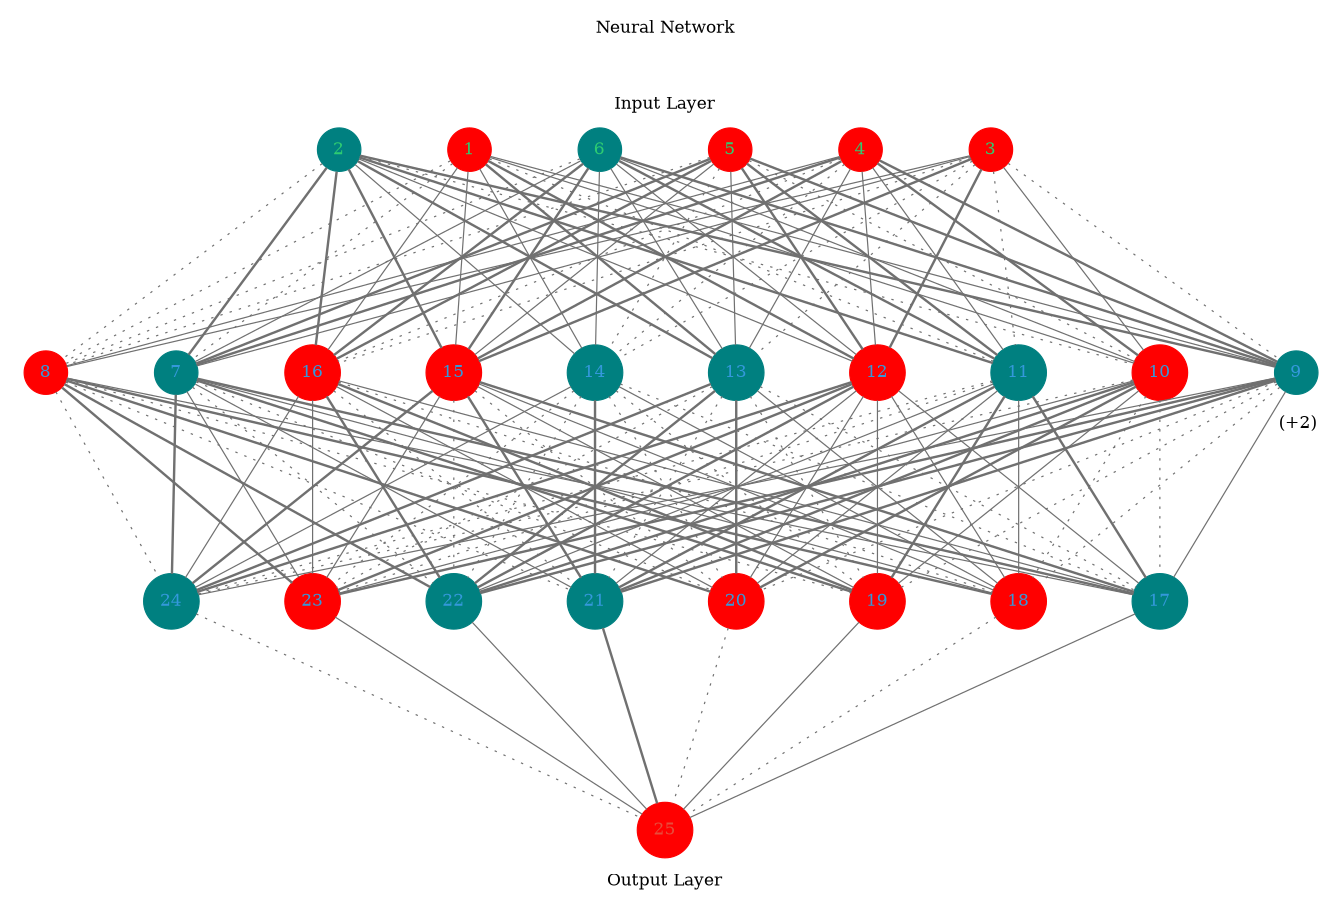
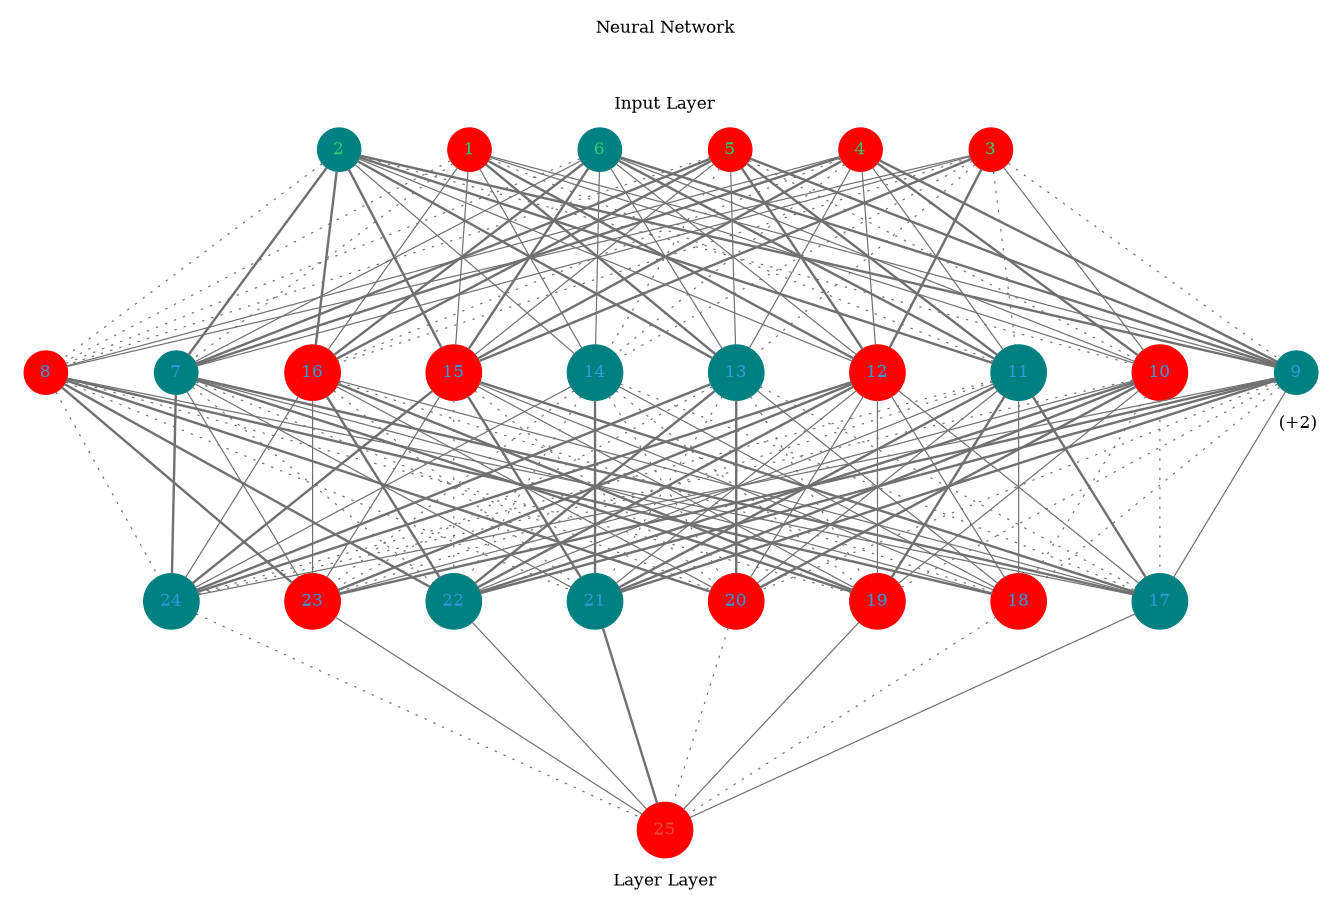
  digraph {
    arrowShape=none
    nodesep=1
    ranksep=2
    splines=false
    node [color=red fontcolor="#3498db" shape=circle style=filled]
    edge [arrowhead=none color="#707070" style=bold]
    1 [fontcolor="#2ecc71"]
    2 [color=teal fontcolor="#2ecc71"]
    3 [fontcolor="#2ecc71"]
    4 [fontcolor="#2ecc71"]
    5 [fontcolor="#2ecc71"]
    6 [color=teal fontcolor="#2ecc71"]
    7 [color=teal]
    8
    9 [color=teal]
    10
    11 [color=teal]
    12
    13 [color=teal]
    14 [color=teal]
    15
    16
    17 [color=teal]
    18
    19
    20
    21 [color=teal]
    22 [color=teal]
    23
    24 [color=teal]
    25 [fontcolor="#e74c3c"]
    subgraph cluster_1 {
      color=white
      label="Neural Network\n\n\n\nInput Layer"
      rank=same
      1
      2
      3
      4
      5
      6
    }
    subgraph cluster_2 {
      color=white
      label=" (+2)"
      labeljust=right
      labelloc=b
      rank=same
      7
      8
      9
      10
      11
      12
      13
      14
      15
      16
    }
    subgraph cluster_3 {
      color=white
      labeljust=right
      labelloc=b
      rank=same
      17
      18
      19
      20
      21
      22
      23
      24
    }
    subgraph cluster_4 {
      color=white
-     label="Output Layer"
+     label="Layer Layer"
      labeljust=1
      labelloc=bottom
      rank=same
      25
    }
    1 -> 7 [style=dotted]
    1 -> 8 [style=dotted]
    1 -> 9 [style=solid]
    1 -> 10 [style=solid]
    1 -> 11 [style=dotted]
    1 -> 12
    1 -> 13
    1 -> 14 [style=solid]
    1 -> 15 [style=solid]
    1 -> 16 [style=solid]
    2 -> 7
    2 -> 8 [style=dotted]
    2 -> 9
    2 -> 10 [style=dotted]
    2 -> 11
    2 -> 12 [style=solid]
    2 -> 13
    2 -> 14 [style=solid]
    2 -> 15
    2 -> 16
    3 -> 7 [style=solid]
    3 -> 8 [style=solid]
    3 -> 9 [style=dotted]
    3 -> 10 [style=solid]
    3 -> 11 [style=dotted]
    3 -> 12
    3 -> 13 [style=dotted]
    3 -> 14 [style=dotted]
    3 -> 15
    3 -> 16 [style=dotted]
    4 -> 7
    4 -> 8 [style=solid]
    4 -> 9
    4 -> 10
    4 -> 11 [style=solid]
    4 -> 12 [style=solid]
    4 -> 13 [style=solid]
    4 -> 14 [style=dotted]
    4 -> 15
    4 -> 16 [style=dotted]
    5 -> 7
    5 -> 8 [style=dotted]
    5 -> 9
    5 -> 10 [style=dotted]
    5 -> 11
    5 -> 12
    5 -> 13 [style=solid]
    5 -> 14 [style=dotted]
    5 -> 15 [style=solid]
    5 -> 16
    6 -> 7 [style=solid]
    6 -> 8 [style=dotted]
    6 -> 9
    6 -> 10 [style=solid]
    6 -> 11
    6 -> 12 [style=solid]
    6 -> 13 [style=solid]
    6 -> 14 [style=solid]
    6 -> 15
    6 -> 16
    7 -> 17
    7 -> 18 [style=solid]
    7 -> 19
    7 -> 20 [style=dotted]
    7 -> 21 [style=solid]
    7 -> 22 [style=dotted]
    7 -> 23 [style=solid]
    7 -> 24
    8 -> 17 [style=solid]
    8 -> 18
    8 -> 19 [style=dotted]
    8 -> 20
    8 -> 21 [style=dotted]
    8 -> 22
    8 -> 23
    8 -> 24 [style=dotted]
    9 -> 17 [style=solid]
    9 -> 18 [style=dotted]
    9 -> 19 [style=dotted]
    9 -> 20 [style=dotted]
    9 -> 21
    9 -> 22
    9 -> 23
    9 -> 24 [style=solid]
    10 -> 17 [style=dotted]
    10 -> 18 [style=dotted]
    10 -> 19 [style=solid]
    10 -> 20
    10 -> 21
    10 -> 22
    10 -> 23 [style=solid]
    10 -> 24 [style=dotted]
    11 -> 17
    11 -> 18 [style=solid]
    11 -> 19
    11 -> 20 [style=solid]
    11 -> 21
    11 -> 22 [style=solid]
    11 -> 23 [style=dotted]
    11 -> 24 [style=dotted]
    12 -> 17 [style=solid]
    12 -> 18 [style=solid]
    12 -> 19 [style=solid]
    12 -> 20 [style=solid]
    12 -> 21 [style=solid]
    12 -> 22
    12 -> 23
    12 -> 24
    13 -> 17 [style=dotted]
    13 -> 18 [style=solid]
    13 -> 19 [style=dotted]
    13 -> 20
    13 -> 21 [style=dotted]
    13 -> 22
    13 -> 23 [style=dotted]
    13 -> 24
    14 -> 17 [style=dotted]
    14 -> 18 [style=solid]
    14 -> 19 [style=dotted]
    14 -> 20 [style=dotted]
    14 -> 21
    14 -> 22 [style=dotted]
    14 -> 23 [style=dotted]
    14 -> 24 [style=solid]
    15 -> 17
    15 -> 18 [style=solid]
    15 -> 19 [style=solid]
    15 -> 20 [style=dotted]
    15 -> 21
    15 -> 22 [style=dotted]
    15 -> 23 [style=solid]
    15 -> 24
    16 -> 17 [style=solid]
    16 -> 18 [style=dotted]
    16 -> 19
    16 -> 20 [style=solid]
    16 -> 21 [style=dotted]
    16 -> 22
    16 -> 23 [style=solid]
    16 -> 24 [style=solid]
    17 -> 25 [style=solid]
    18 -> 25 [style=dotted]
    19 -> 25 [style=solid]
    20 -> 25 [style=dotted]
    21 -> 25
    22 -> 25 [style=solid]
    23 -> 25 [style=solid]
    24 -> 25 [style=dotted]
  }
